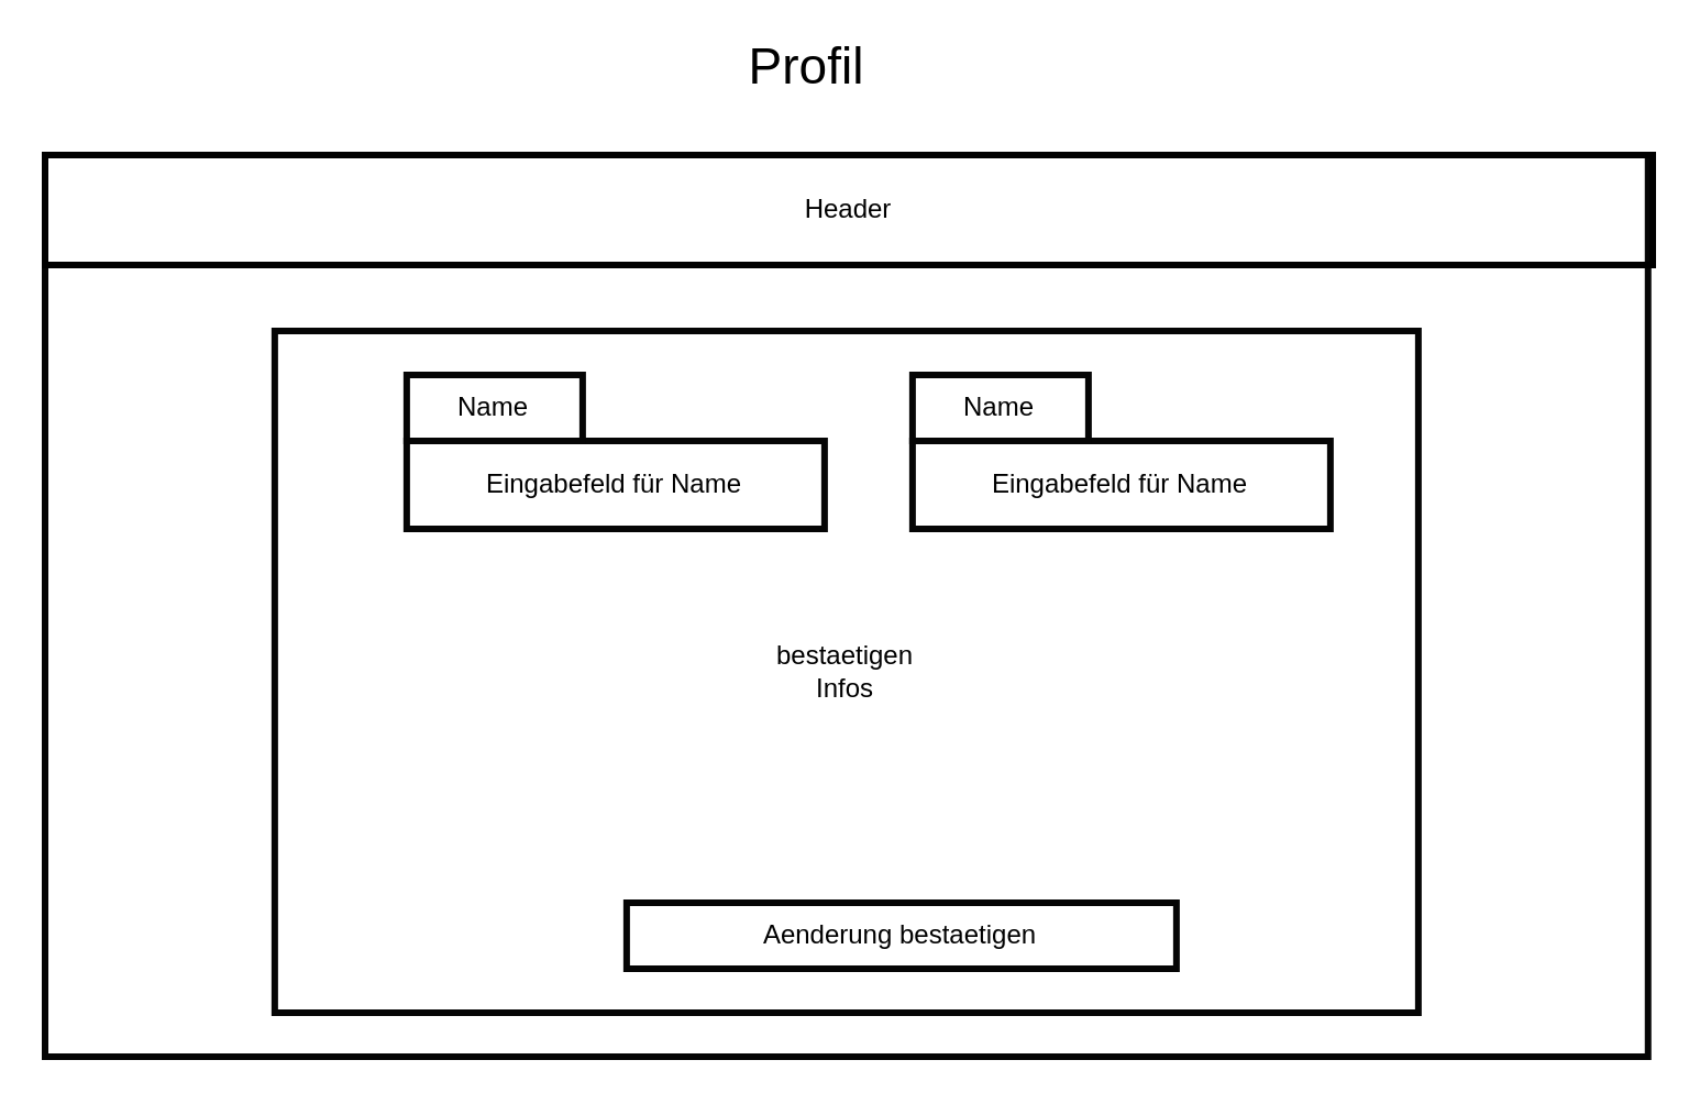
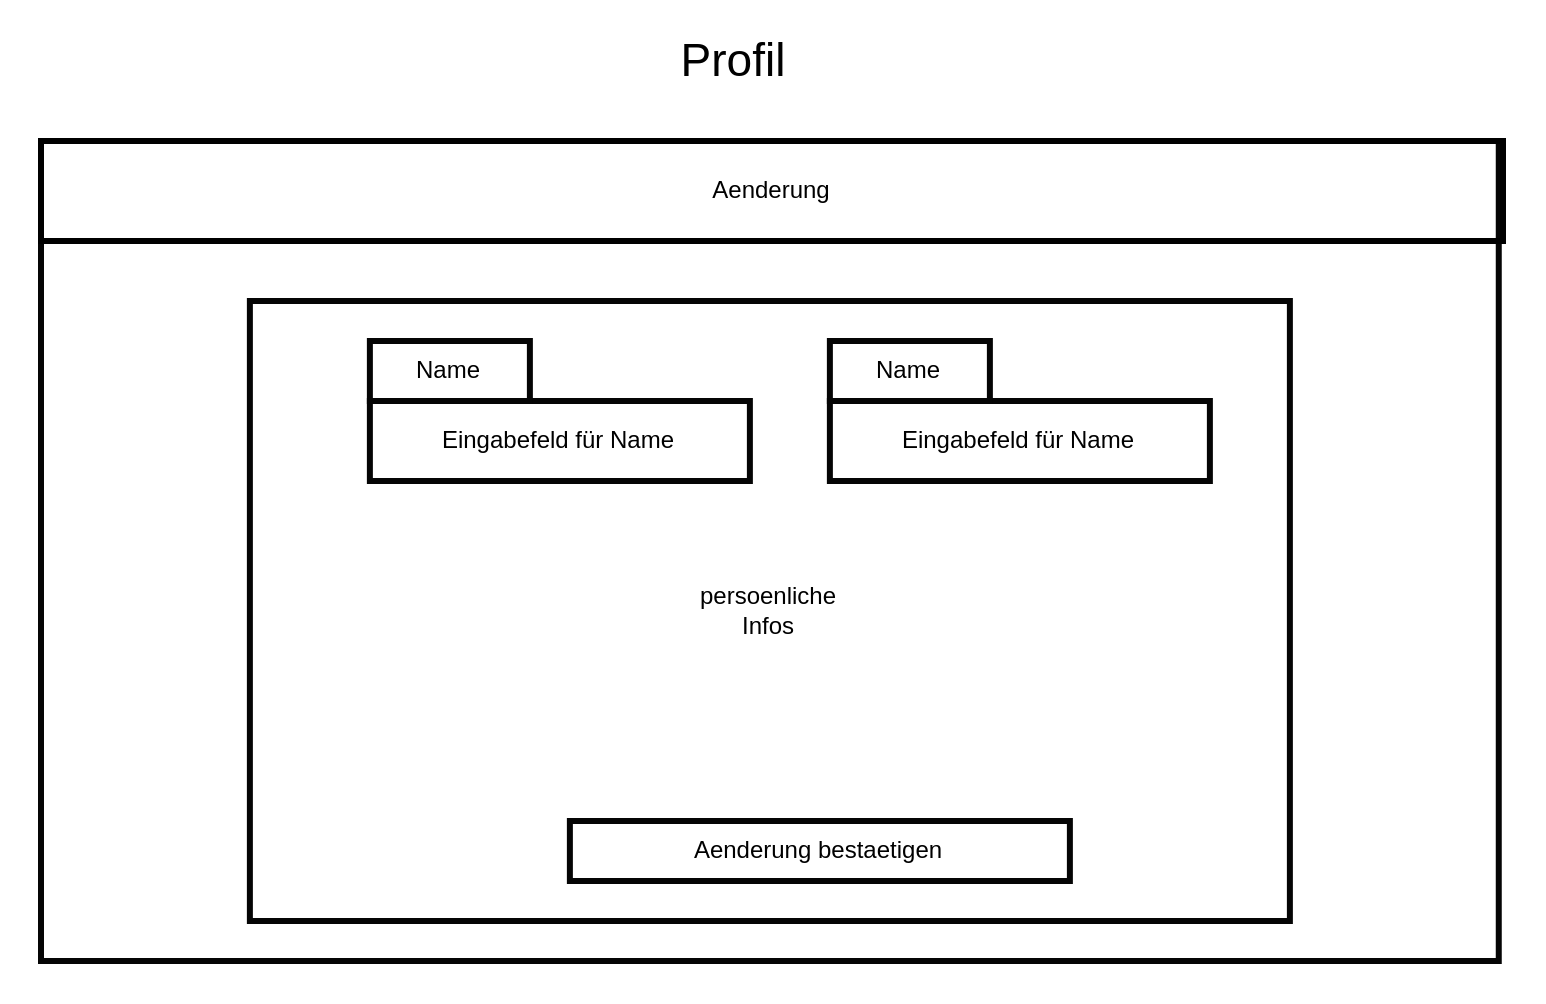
  <mxCell id="0" />
  <mxCell id="1" parent="0" />
  <mxCell id="2" value="&lt;font style=&quot;font-size: 23px&quot;&gt;Profil&lt;/font&gt;" style="text;html=1;align=center;verticalAlign=middle;resizable=0;points=[];autosize=1;" parent="1" vertex="1"><mxGeometry x="330.5" y="20" width="70" height="20" as="geometry" /></mxCell>
  <mxCell id="3" value="" style="rounded=0;whiteSpace=wrap;html=1;aspect=fixed;fillColor=none;gradientColor=none;strokeColor=#050505;strokeWidth=3;" parent="1" vertex="1"><mxGeometry x="20" y="70" width="728.88" height="410" as="geometry" /></mxCell>
- <mxCell id="4" value="Header" style="rounded=0;whiteSpace=wrap;html=1;fillColor=none;gradientColor=none;strokeWidth=3;strokeColor=#000000;" parent="1" vertex="1"><mxGeometry x="20" y="70" width="731" height="50" as="geometry" /></mxCell>
- <mxCell id="5" value="bestaetigen&lt;br&gt;Infos" style="rounded=0;whiteSpace=wrap;html=1;strokeColor=#050505;strokeWidth=3;fillColor=none;gradientColor=none;" vertex="1" parent="1"><mxGeometry x="124.44" y="150" width="520" height="310" as="geometry" /></mxCell>
+ <mxCell id="4" value="Aenderung" style="rounded=0;whiteSpace=wrap;html=1;fillColor=none;gradientColor=none;strokeWidth=3;strokeColor=#000000;" parent="1" vertex="1"><mxGeometry x="20" y="70" width="731" height="50" as="geometry" /></mxCell>
+ <mxCell id="5" value="persoenliche&lt;br&gt;Infos" style="rounded=0;whiteSpace=wrap;html=1;strokeColor=#050505;strokeWidth=3;fillColor=none;gradientColor=none;" vertex="1" parent="1"><mxGeometry x="124.44" y="150" width="520" height="310" as="geometry" /></mxCell>
  <mxCell id="6" value="Eingabefeld für Name" style="rounded=0;whiteSpace=wrap;html=1;strokeColor=#050505;strokeWidth=3;fillColor=none;gradientColor=none;" vertex="1" parent="1"><mxGeometry x="184.44" y="200" width="190" height="40" as="geometry" /></mxCell>
  <mxCell id="7" value="Name" style="rounded=0;whiteSpace=wrap;html=1;strokeColor=#050505;strokeWidth=3;fillColor=none;gradientColor=none;" vertex="1" parent="1"><mxGeometry x="184.44" y="170" width="80" height="30" as="geometry" /></mxCell>
  <mxCell id="8" value="Aenderung bestaetigen" style="rounded=0;whiteSpace=wrap;html=1;strokeColor=#050505;strokeWidth=3;fillColor=none;gradientColor=none;" vertex="1" parent="1"><mxGeometry x="284.44" y="410" width="250" height="30" as="geometry" /></mxCell>
  <mxCell id="9" value="Eingabefeld für Name" style="rounded=0;whiteSpace=wrap;html=1;strokeColor=#050505;strokeWidth=3;fillColor=none;gradientColor=none;" vertex="1" parent="1"><mxGeometry x="414.44" y="200" width="190" height="40" as="geometry" /></mxCell>
  <mxCell id="10" value="Name" style="rounded=0;whiteSpace=wrap;html=1;strokeColor=#050505;strokeWidth=3;fillColor=none;gradientColor=none;" vertex="1" parent="1"><mxGeometry x="414.44" y="170" width="80" height="30" as="geometry" /></mxCell>
